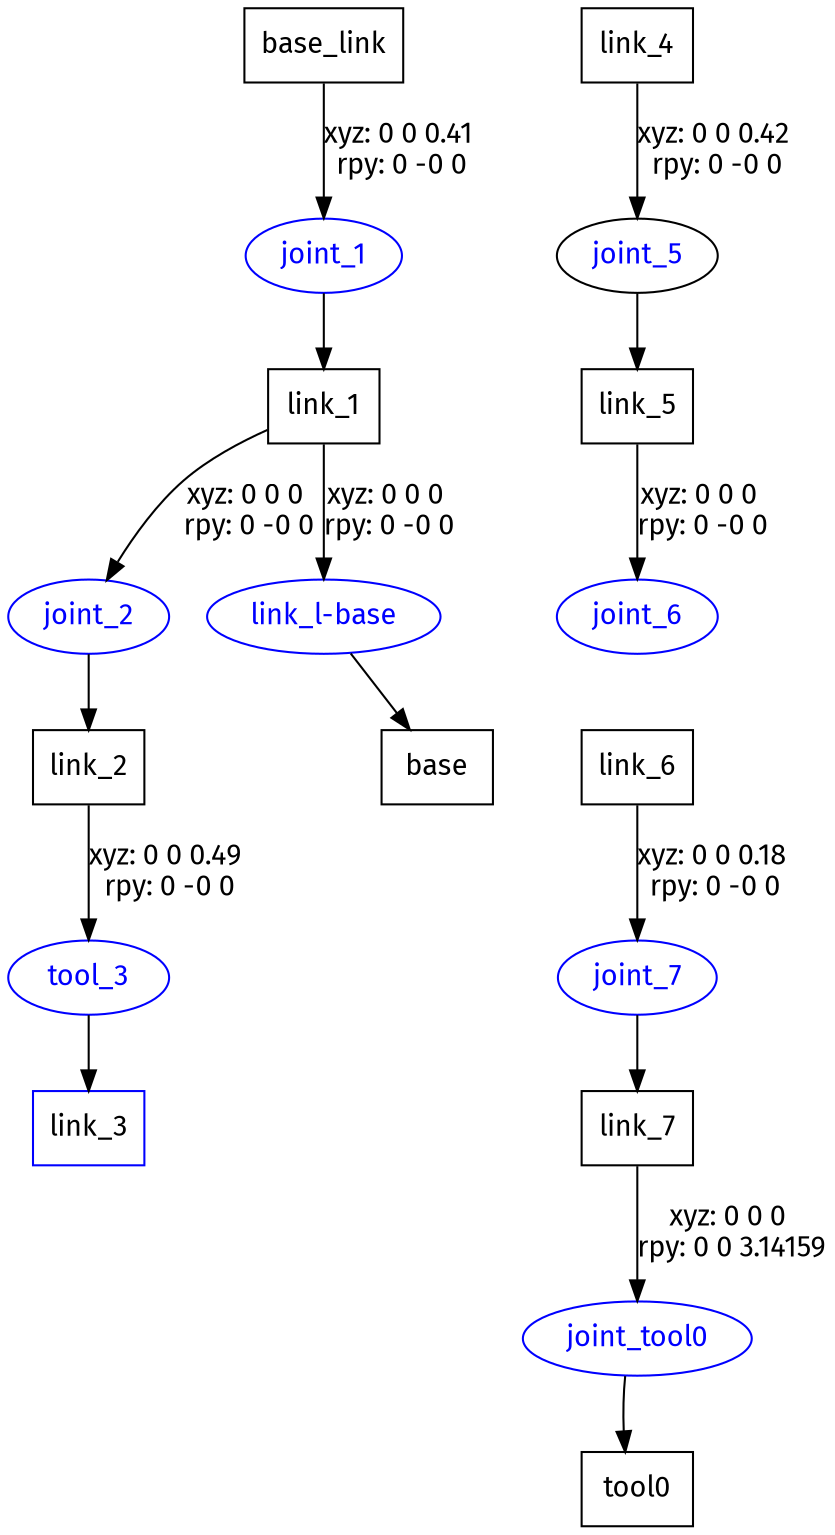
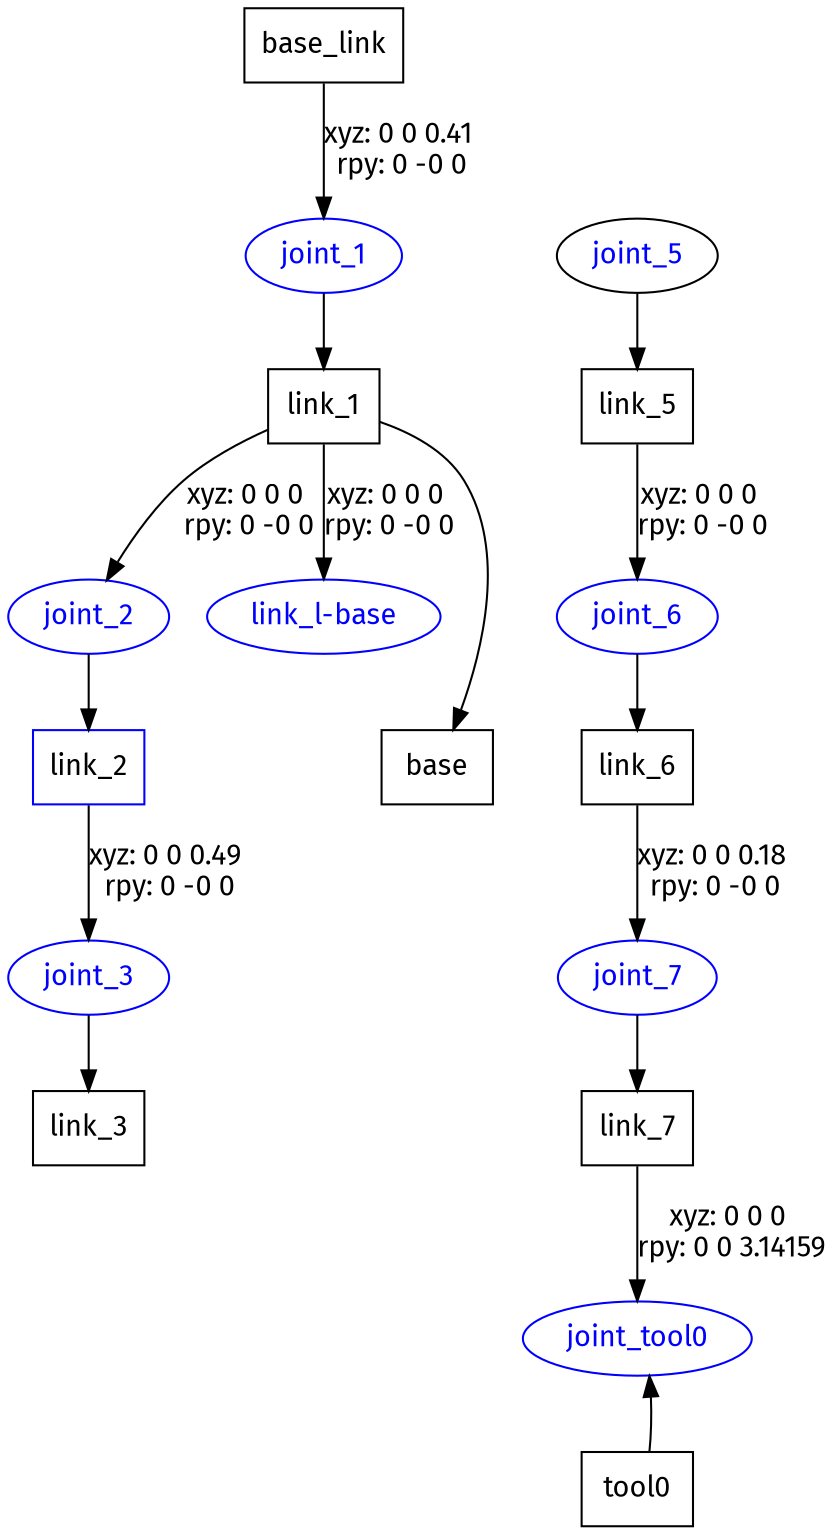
  digraph {
    fontname="Fira Sans"
    node [fontname="Fira Sans" shape=box]
    edge [fontname="Fira Sans"]
    n1 [label=base_link]
    joint_1 [color=blue fontcolor=blue shape=ellipse]
    n3 [label=link_1]
    joint_2 [color=blue fontcolor=blue shape=ellipse]
    "link_l-base" [color=blue fontcolor=blue shape=ellipse]
-   n6 [label=link_2]
+   n6 [label=link_2 color=blue]
    n7 [label=base]
-   joint_3 [color=blue fontcolor=blue shape=ellipse label=tool_3]
-   n9 [label=link_3 color=blue]
-   n10 [label=link_4]
+   joint_3 [color=blue fontcolor=blue shape=ellipse]
+   n9 [label=link_3]
    joint_5 [color=black fontcolor=blue shape=ellipse]
    n12 [label=link_5]
    joint_6 [color=blue fontcolor=blue shape=ellipse]
    n14 [label=link_6]
    joint_7 [color=blue fontcolor=blue shape=ellipse]
    n16 [label=link_7]
    joint_tool0 [color=blue fontcolor=blue shape=ellipse]
    n18 [label=tool0]
    n1 -> joint_1 [label="xyz: 0 0 0.41 \nrpy: 0 -0 0"]
    joint_1 -> n3
    n3 -> joint_2 [label="xyz: 0 0 0 \nrpy: 0 -0 0"]
    n3 -> "link_l-base" [label="xyz: 0 0 0 \nrpy: 0 -0 0"]
    joint_2 -> n6
-   "link_l-base" -> n7
+   n3 -> n7
    n6 -> joint_3 [label="xyz: 0 0 0.49 \nrpy: 0 -0 0"]
    joint_3 -> n9
-   n10 -> joint_5 [label="xyz: 0 0 0.42 \nrpy: 0 -0 0"]
    joint_5 -> n12
    n12 -> joint_6 [label="xyz: 0 0 0 \nrpy: 0 -0 0"]
+   joint_6 -> n14
    n14 -> joint_7 [label="xyz: 0 0 0.18 \nrpy: 0 -0 0"]
    joint_7 -> n16
    n16 -> joint_tool0 [label="xyz: 0 0 0 \nrpy: 0 0 3.14159"]
-   joint_tool0 -> n18
+   n18 -> joint_tool0
  }
